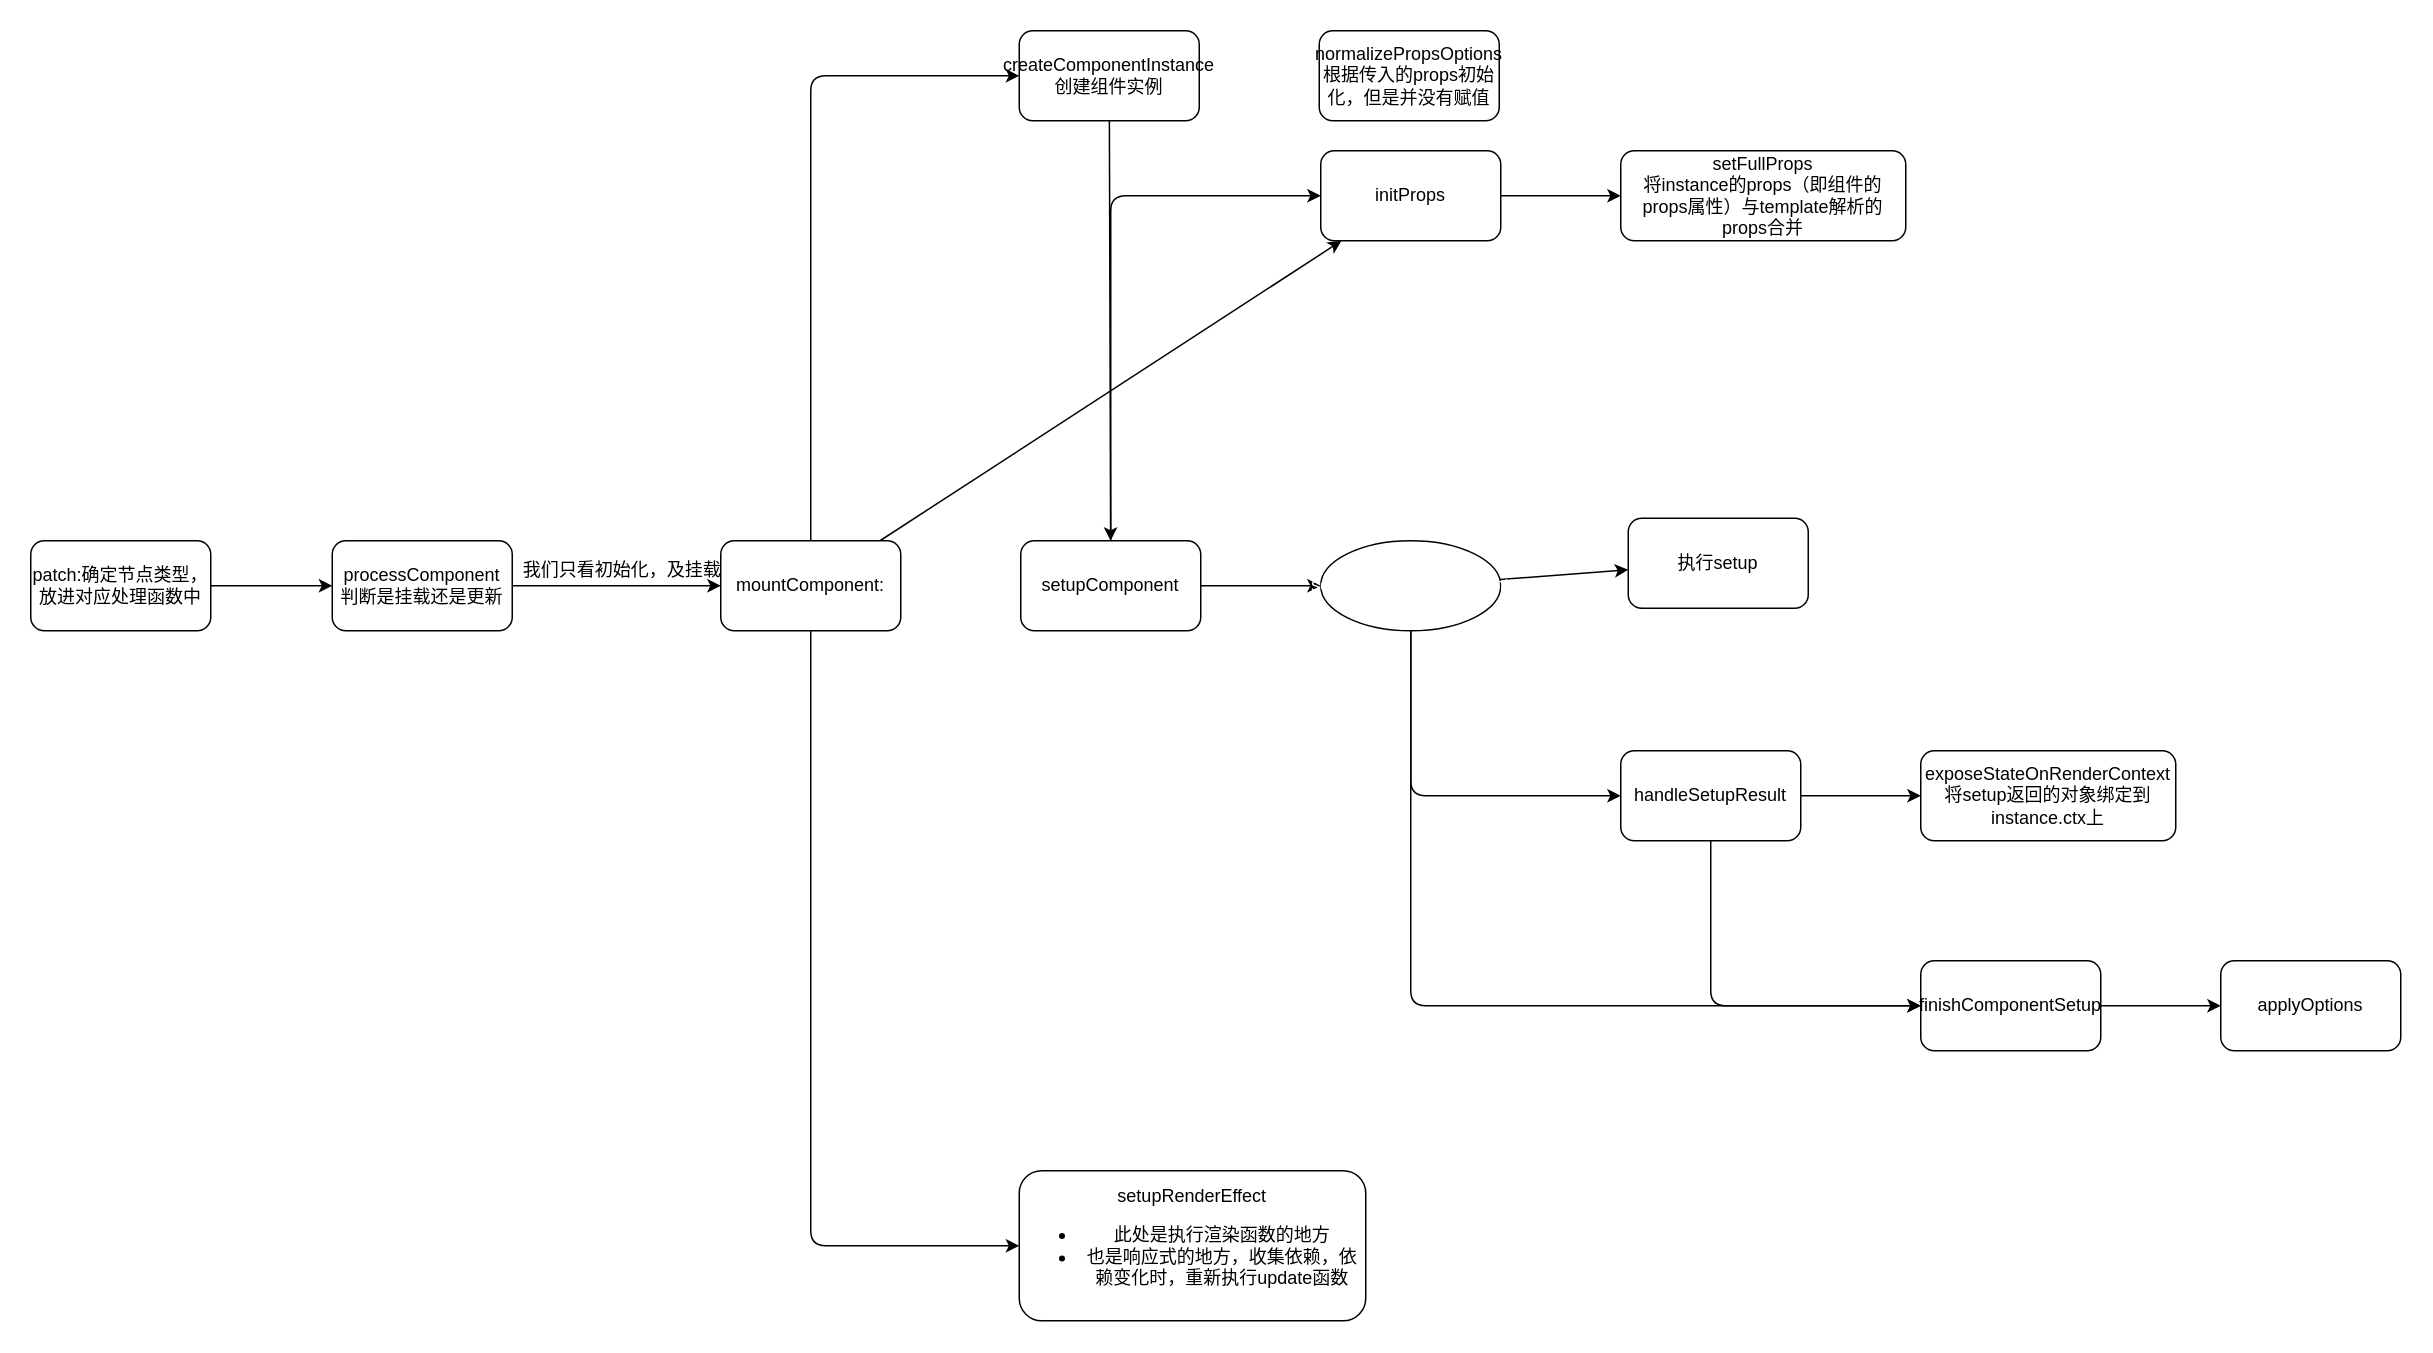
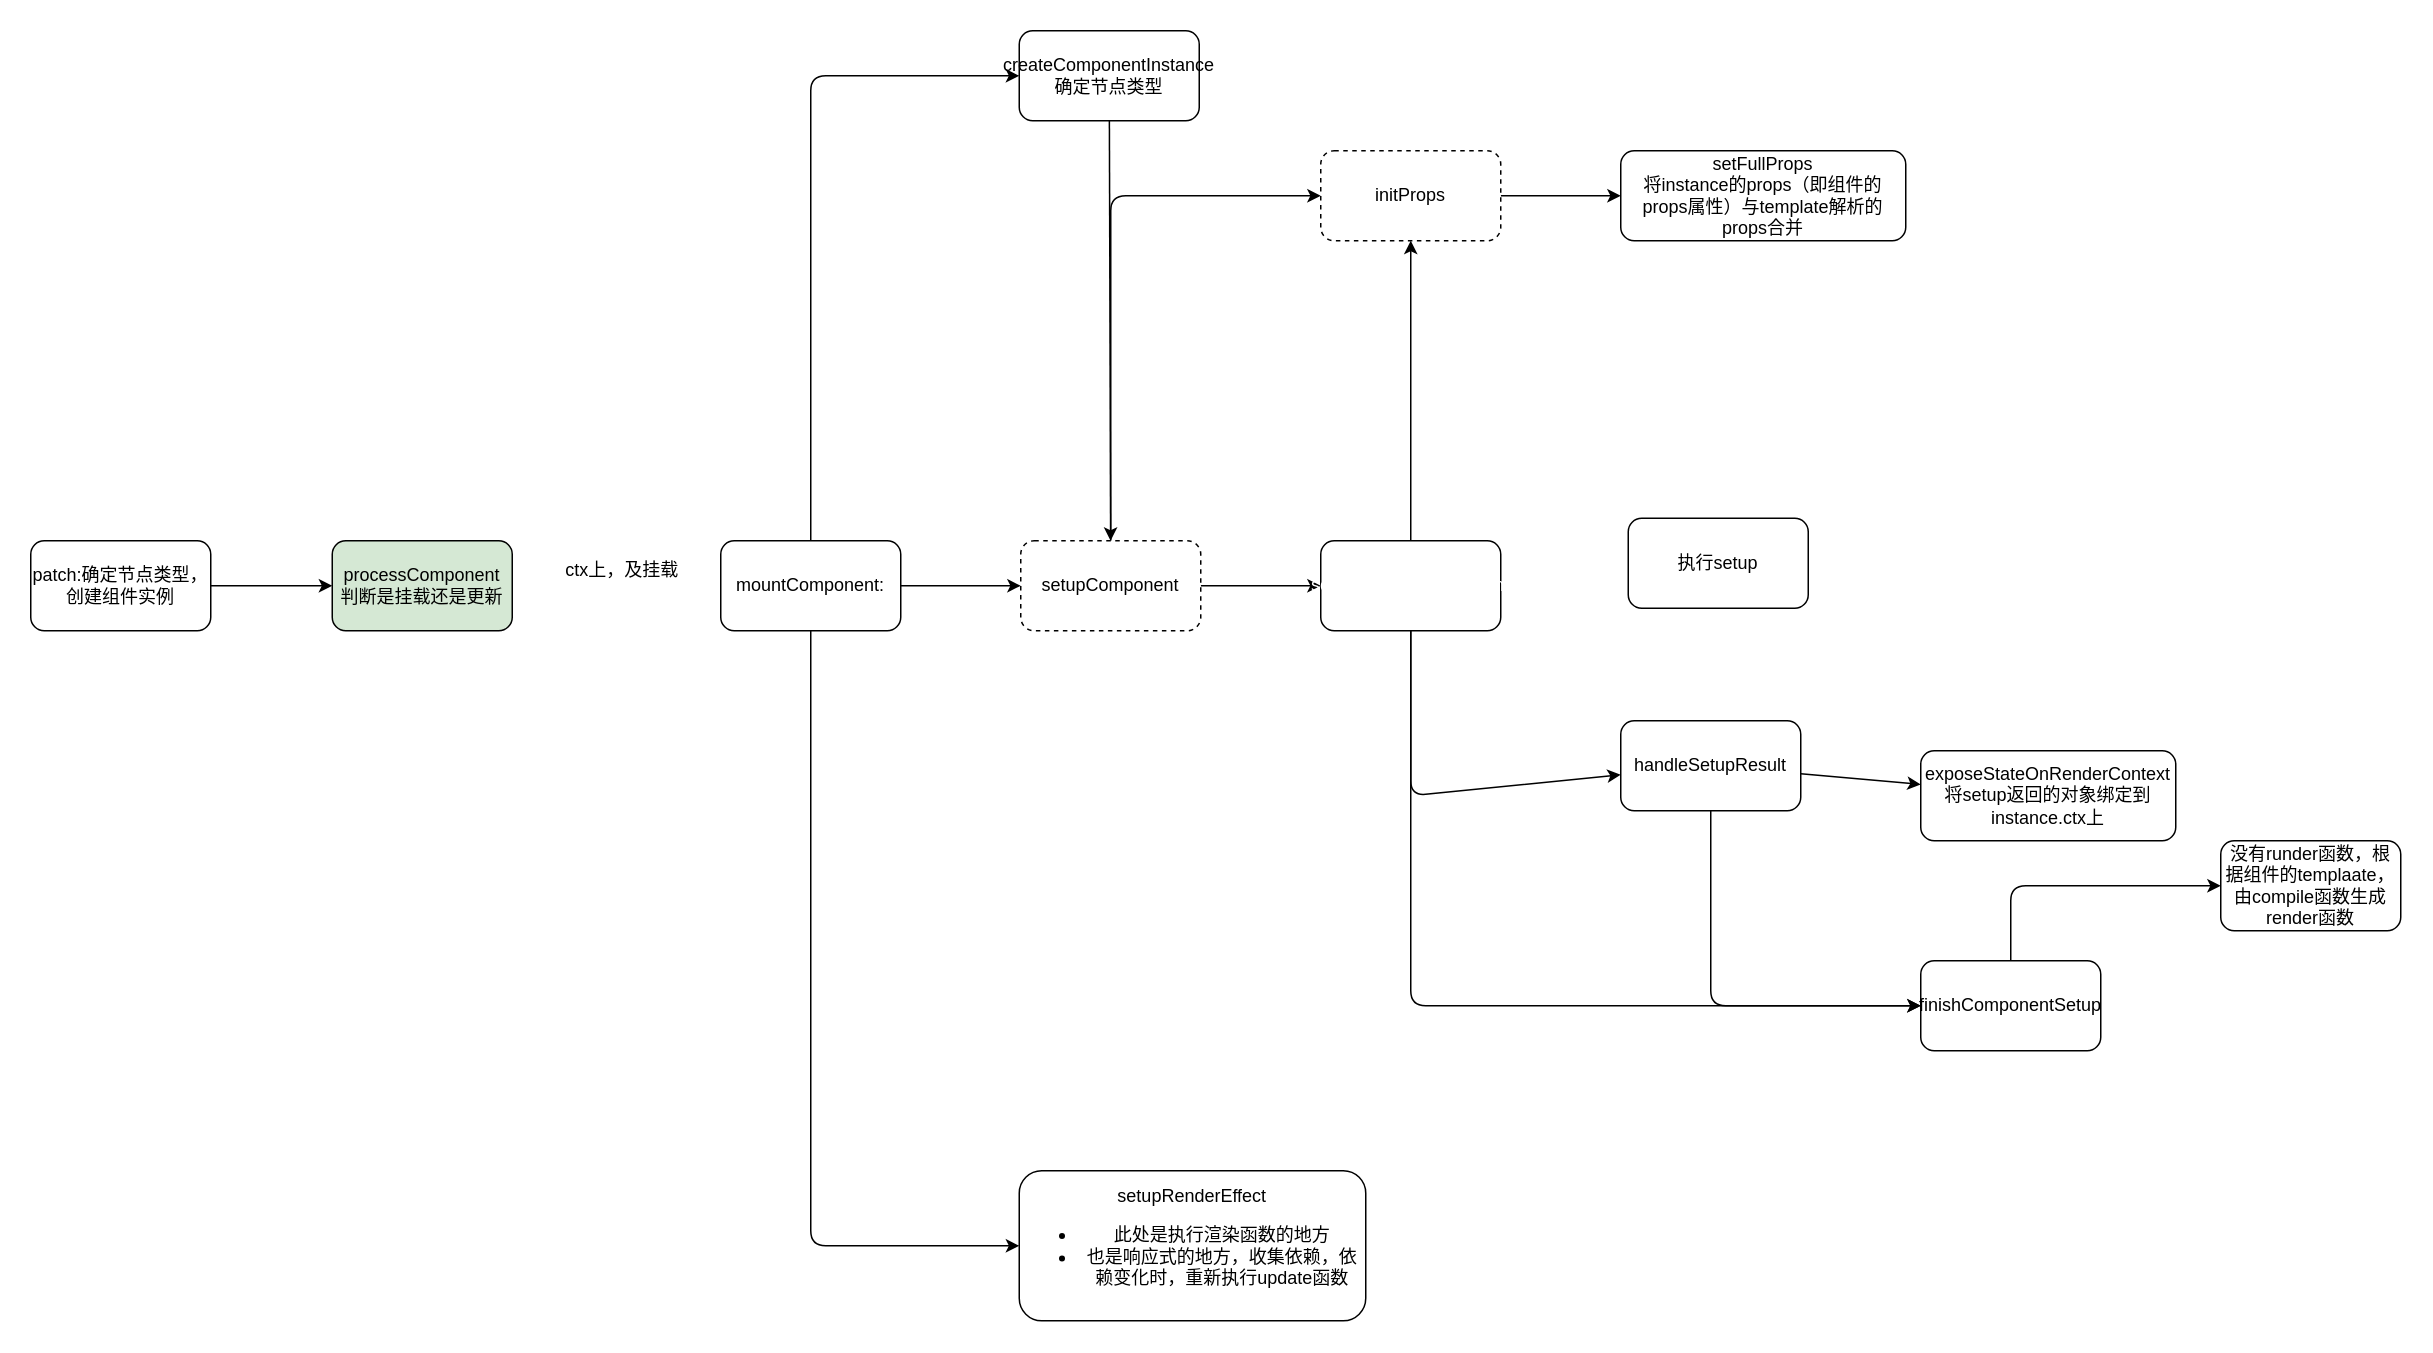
  <mxCell id="0" />
  <mxCell id="1" parent="0" />
  <mxCell id="2" value="" style="edgeStyle=none;html=1;" parent="1" source="3" target="5" edge="1"><mxGeometry relative="1" as="geometry" /></mxCell>
- <mxCell id="3" value="patch:确定节点类型，放进对应处理函数中" style="rounded=1;whiteSpace=wrap;html=1;" parent="1" vertex="1"><mxGeometry x="20" y="360" width="120" height="60" as="geometry" /></mxCell>
- <mxCell id="4" value="" style="edgeStyle=none;html=1;" parent="1" source="5" target="9" edge="1"><mxGeometry relative="1" as="geometry" /></mxCell>
- <mxCell id="5" value="processComponent&lt;br&gt;判断是挂载还是更新" style="rounded=1;whiteSpace=wrap;html=1;" parent="1" vertex="1"><mxGeometry x="221" y="360" width="120" height="60" as="geometry" /></mxCell>
+ <mxCell id="3" value="patch:确定节点类型，创建组件实例" style="rounded=1;whiteSpace=wrap;html=1;" parent="1" vertex="1"><mxGeometry x="20" y="360" width="120" height="60" as="geometry" /></mxCell>
+ <mxCell id="5" value="processComponent&lt;br&gt;判断是挂载还是更新" style="rounded=1;whiteSpace=wrap;html=1;fillColor=#d5e8d4;" parent="1" vertex="1"><mxGeometry x="221" y="360" width="120" height="60" as="geometry" /></mxCell>
  <mxCell id="6" value="" style="edgeStyle=none;html=1;fontFamily=Helvetica;fontColor=none;" parent="1" source="9" target="12" edge="1"><mxGeometry relative="1" as="geometry"><Array as="points"><mxPoint x="540" y="250" /><mxPoint x="540" y="50" /></Array></mxGeometry></mxCell>
- <mxCell id="7" value="" style="edgeStyle=none;html=1;fontFamily=Helvetica;fontColor=#F0F0F0;" parent="1" source="9" target="33" edge="1"><mxGeometry relative="1" as="geometry" /></mxCell>
+ <mxCell id="7" value="" style="edgeStyle=none;html=1;fontFamily=Helvetica;fontColor=#F0F0F0;" parent="1" source="9" target="15" edge="1"><mxGeometry relative="1" as="geometry" /></mxCell>
  <mxCell id="8" value="" style="edgeStyle=none;html=1;fontFamily=Helvetica;fontColor=#F0F0F0;" parent="1" source="9" target="16" edge="1"><mxGeometry relative="1" as="geometry"><Array as="points"><mxPoint x="540" y="540" /><mxPoint x="540" y="830" /></Array></mxGeometry></mxCell>
  <mxCell id="9" value="mountComponent:" style="whiteSpace=wrap;html=1;rounded=1;fontFamily=Helvetica;" parent="1" vertex="1"><mxGeometry x="480" y="360" width="120" height="60" as="geometry" /></mxCell>
- <mxCell id="10" value="我们只看初始化，及挂载" style="text;align=center;verticalAlign=middle;resizable=0;points=[];autosize=1;strokeColor=none;fillColor=none;labelBackgroundColor=none;labelBorderColor=none;html=1;horizontal=1;" parent="1" vertex="1"><mxGeometry x="339" y="370" width="150" height="20" as="geometry" /></mxCell>
+ <mxCell id="10" value="ctx上，及挂载" style="text;align=center;verticalAlign=middle;resizable=0;points=[];autosize=1;strokeColor=none;fillColor=none;labelBackgroundColor=none;labelBorderColor=none;html=1;horizontal=1;" parent="1" vertex="1"><mxGeometry x="339" y="370" width="150" height="20" as="geometry" /></mxCell>
  <mxCell id="11" value="" style="edgeStyle=none;html=1;" parent="1" source="12" target="15" edge="1"><mxGeometry relative="1" as="geometry" /></mxCell>
- <mxCell id="12" value="createComponentInstance&lt;br&gt;创建组件实例" style="whiteSpace=wrap;html=1;rounded=1;gradientColor=none;fillColor=default;" parent="1" vertex="1"><mxGeometry x="679" y="20" width="120" height="60" as="geometry" /></mxCell>
+ <mxCell id="12" value="createComponentInstance&lt;br&gt;确定节点类型" style="whiteSpace=wrap;html=1;rounded=1;gradientColor=none;fillColor=default;" parent="1" vertex="1"><mxGeometry x="679" y="20" width="120" height="60" as="geometry" /></mxCell>
  <mxCell id="13" value="" style="edgeStyle=none;html=1;fontFamily=Helvetica;fontColor=#F0F0F0;" parent="1" source="15" target="20" edge="1"><mxGeometry relative="1" as="geometry" /></mxCell>
  <mxCell id="14" value="" style="edgeStyle=none;html=1;" parent="1" source="15" target="33" edge="1"><mxGeometry relative="1" as="geometry"><Array as="points"><mxPoint x="740" y="130" /></Array></mxGeometry></mxCell>
- <mxCell id="15" value="setupComponent" style="whiteSpace=wrap;html=1;rounded=1;" parent="1" vertex="1"><mxGeometry x="680" y="360" width="120" height="60" as="geometry" /></mxCell>
+ <mxCell id="15" value="setupComponent" style="whiteSpace=wrap;html=1;rounded=1;dashed=1;" parent="1" vertex="1"><mxGeometry x="680" y="360" width="120" height="60" as="geometry" /></mxCell>
  <mxCell id="16" value="setupRenderEffect&lt;br&gt;&lt;ul&gt;&lt;li&gt;此处是执行渲染函数的地方&lt;/li&gt;&lt;li&gt;也是响应式的地方，收集依赖，依赖变化时，重新执行update函数&lt;/li&gt;&lt;/ul&gt;" style="whiteSpace=wrap;html=1;rounded=1;" parent="1" vertex="1"><mxGeometry x="679" y="780" width="231" height="100" as="geometry" /></mxCell>
- <mxCell id="17" value="" style="edgeStyle=none;html=1;fontFamily=Helvetica;fontColor=#FFFFFF;" parent="1" source="20" target="21" edge="1"><mxGeometry relative="1" as="geometry" /></mxCell>
+ <mxCell id="17" value="" style="edgeStyle=none;html=1;fontFamily=Helvetica;fontColor=#FFFFFF;" parent="1" source="20" target="33" edge="1"><mxGeometry relative="1" as="geometry" /></mxCell>
  <mxCell id="18" value="" style="edgeStyle=none;html=1;fontFamily=Helvetica;fontColor=#FFFFFF;" parent="1" source="20" target="24" edge="1"><mxGeometry relative="1" as="geometry"><Array as="points"><mxPoint x="940" y="530" /></Array></mxGeometry></mxCell>
  <mxCell id="19" style="edgeStyle=none;html=1;entryX=0;entryY=0.5;entryDx=0;entryDy=0;fontFamily=Helvetica;fontColor=#FFFFFF;" parent="1" source="20" target="28" edge="1"><mxGeometry relative="1" as="geometry"><Array as="points"><mxPoint x="940" y="670" /></Array></mxGeometry></mxCell>
- <mxCell id="20" value="&lt;font color=&quot;#ffffff&quot;&gt;setupStatefulComponent&lt;br&gt;&lt;/font&gt;" style="ellipse;whiteSpace=wrap;html=1;" parent="1" vertex="1"><mxGeometry x="880" y="360" width="120" height="60" as="geometry" /></mxCell>
+ <mxCell id="20" value="&lt;font color=&quot;#ffffff&quot;&gt;setupStatefulComponent&lt;br&gt;&lt;/font&gt;" style="whiteSpace=wrap;html=1;rounded=1;" parent="1" vertex="1"><mxGeometry x="880" y="360" width="120" height="60" as="geometry" /></mxCell>
  <mxCell id="21" value="执行setup" style="whiteSpace=wrap;html=1;rounded=1;" parent="1" vertex="1"><mxGeometry x="1085" y="345" width="120" height="60" as="geometry" /></mxCell>
  <mxCell id="22" value="" style="edgeStyle=none;html=1;fontFamily=Helvetica;fontColor=#FFFFFF;" parent="1" source="24" target="25" edge="1"><mxGeometry relative="1" as="geometry" /></mxCell>
  <mxCell id="23" value="" style="edgeStyle=none;html=1;fontFamily=Helvetica;fontColor=#FFFFFF;" parent="1" source="24" target="28" edge="1"><mxGeometry relative="1" as="geometry"><Array as="points"><mxPoint x="1140" y="670" /></Array></mxGeometry></mxCell>
- <mxCell id="24" value="handleSetupResult" style="whiteSpace=wrap;html=1;rounded=1;" parent="1" vertex="1"><mxGeometry x="1080" y="500" width="120" height="60" as="geometry" /></mxCell>
+ <mxCell id="24" value="handleSetupResult" style="whiteSpace=wrap;html=1;rounded=1;" parent="1" vertex="1"><mxGeometry x="1080" y="480" width="120" height="60" as="geometry" /></mxCell>
  <mxCell id="25" value="exposeStateOnRenderContext&lt;br&gt;将setup返回的对象绑定到instance.ctx上" style="whiteSpace=wrap;html=1;rounded=1;" parent="1" vertex="1"><mxGeometry x="1280" y="500" width="170" height="60" as="geometry" /></mxCell>
- <mxCell id="27" value="" style="edgeStyle=none;html=1;fontFamily=Helvetica;fontColor=#FFFFFF;" parent="1" source="28" target="30" edge="1"><mxGeometry relative="1" as="geometry" /></mxCell>
+ <mxCell id="26" value="" style="edgeStyle=none;html=1;fontFamily=Helvetica;fontColor=#FFFFFF;" parent="1" source="28" target="29" edge="1"><mxGeometry relative="1" as="geometry"><Array as="points"><mxPoint x="1340" y="590" /></Array></mxGeometry></mxCell>
  <mxCell id="28" value="finishComponentSetup" style="whiteSpace=wrap;html=1;rounded=1;" parent="1" vertex="1"><mxGeometry x="1280" y="640" width="120" height="60" as="geometry" /></mxCell>
- <mxCell id="30" value="applyOptions" style="whiteSpace=wrap;html=1;rounded=1;" parent="1" vertex="1"><mxGeometry x="1480" y="640" width="120" height="60" as="geometry" /></mxCell>
- <mxCell id="31" value="normalizePropsOptions&lt;br&gt;根据传入的props初始化，但是并没有赋值" style="whiteSpace=wrap;html=1;rounded=1;gradientColor=none;" parent="1" vertex="1"><mxGeometry x="879" y="20" width="120" height="60" as="geometry" /></mxCell>
+ <mxCell id="29" value="没有runder函数，根据组件的templaate，由compile函数生成render函数" style="whiteSpace=wrap;html=1;rounded=1;" parent="1" vertex="1"><mxGeometry x="1480" y="560" width="120" height="60" as="geometry" /></mxCell>
  <mxCell id="32" value="" style="edgeStyle=none;html=1;" edge="1" parent="1" source="33" target="34"><mxGeometry relative="1" as="geometry" /></mxCell>
- <mxCell id="33" value="initProps" style="whiteSpace=wrap;html=1;rounded=1;" parent="1" vertex="1"><mxGeometry x="880" y="100" width="120" height="60" as="geometry" /></mxCell>
+ <mxCell id="33" value="initProps" style="whiteSpace=wrap;html=1;rounded=1;dashed=1;" parent="1" vertex="1"><mxGeometry x="880" y="100" width="120" height="60" as="geometry" /></mxCell>
  <mxCell id="34" value="setFullProps&lt;br&gt;将instance的props（即组件的props属性）与template解析的props合并" style="whiteSpace=wrap;html=1;rounded=1;" vertex="1" parent="1"><mxGeometry x="1080" y="100" width="190" height="60" as="geometry" /></mxCell>
